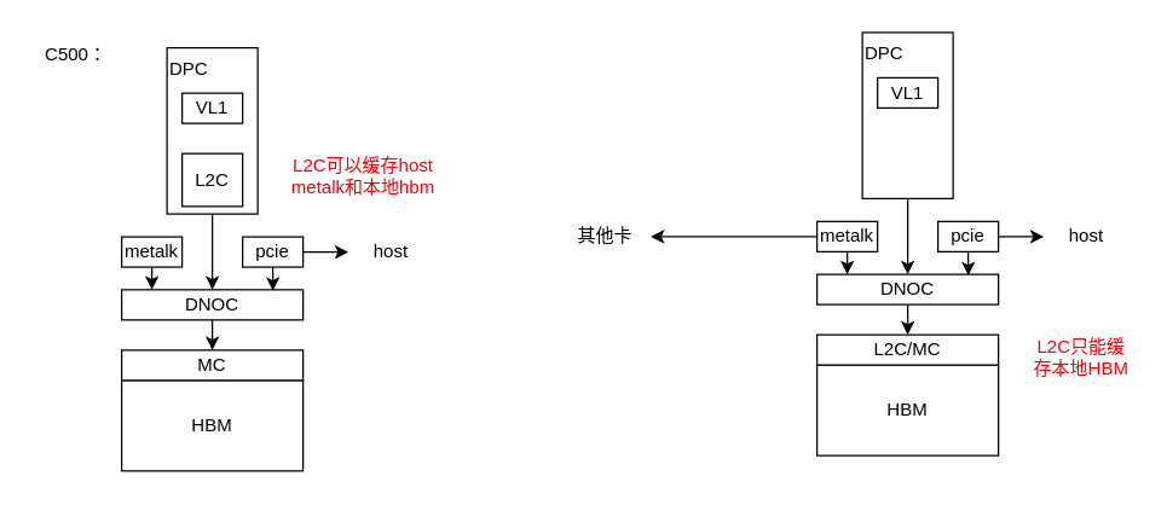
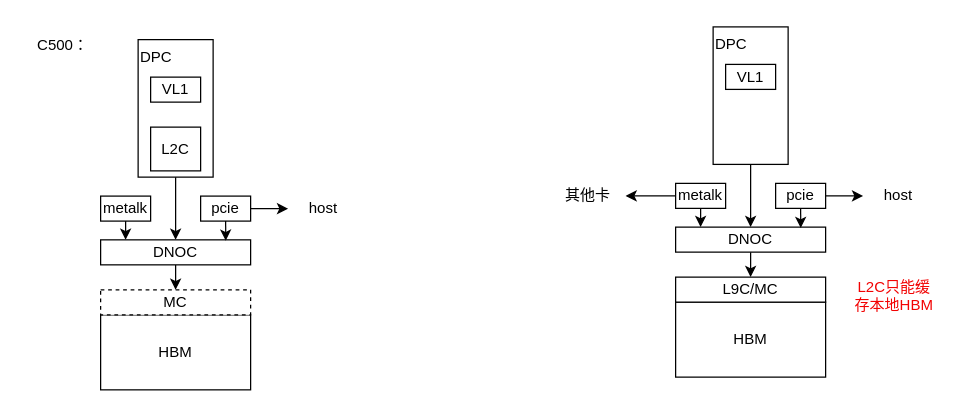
  <mxCell id="0" />
  <mxCell id="1" parent="0" />
  <mxCell id="2" value="HBM" style="rounded=0;whiteSpace=wrap;html=1;" vertex="1" parent="1"><mxGeometry x="540" y="241" width="120" height="60" as="geometry" /></mxCell>
- <mxCell id="3" value="L2C/MC" style="rounded=0;whiteSpace=wrap;html=1;" vertex="1" parent="1"><mxGeometry x="540" y="221" width="120" height="20" as="geometry" /></mxCell>
+ <mxCell id="3" value="L9C/MC" style="rounded=0;whiteSpace=wrap;html=1;" vertex="1" parent="1"><mxGeometry x="540" y="221" width="120" height="20" as="geometry" /></mxCell>
  <mxCell id="4" style="edgeStyle=orthogonalEdgeStyle;rounded=0;orthogonalLoop=1;jettySize=auto;html=1;exitX=0;exitY=0.5;exitDx=0;exitDy=0;" edge="1" parent="1" source="6" target="9"><mxGeometry relative="1" as="geometry"><mxPoint x="490" y="155.857" as="targetPoint" /></mxGeometry></mxCell>
  <mxCell id="5" style="edgeStyle=orthogonalEdgeStyle;rounded=0;orthogonalLoop=1;jettySize=auto;html=1;exitX=0.5;exitY=1;exitDx=0;exitDy=0;" edge="1" parent="1" source="6"><mxGeometry relative="1" as="geometry"><mxPoint x="560" y="181" as="targetPoint" /></mxGeometry></mxCell>
  <mxCell id="6" value="metalk" style="rounded=0;whiteSpace=wrap;html=1;" vertex="1" parent="1"><mxGeometry x="540" y="146" width="40" height="20" as="geometry" /></mxCell>
  <mxCell id="7" style="edgeStyle=orthogonalEdgeStyle;rounded=0;orthogonalLoop=1;jettySize=auto;html=1;exitX=1;exitY=0.5;exitDx=0;exitDy=0;" edge="1" parent="1" source="8" target="10"><mxGeometry relative="1" as="geometry"><mxPoint x="720" y="155.857" as="targetPoint" /></mxGeometry></mxCell>
  <mxCell id="8" value="pcie" style="rounded=0;whiteSpace=wrap;html=1;" vertex="1" parent="1"><mxGeometry x="620" y="146" width="40" height="20" as="geometry" /></mxCell>
- <mxCell id="9" value="其他卡" style="text;html=1;align=center;verticalAlign=middle;whiteSpace=wrap;rounded=0;" vertex="1" parent="1"><mxGeometry x="370" y="140.997" width="60" height="30" as="geometry" /></mxCell>
+ <mxCell id="9" value="其他卡" style="text;html=1;align=center;verticalAlign=middle;whiteSpace=wrap;rounded=0;" vertex="1" parent="1"><mxGeometry x="440" y="140.997" width="60" height="30" as="geometry" /></mxCell>
  <mxCell id="10" value="host&amp;nbsp;" style="text;html=1;align=center;verticalAlign=middle;whiteSpace=wrap;rounded=0;" vertex="1" parent="1"><mxGeometry x="690" y="140.997" width="60" height="30" as="geometry" /></mxCell>
  <mxCell id="11" value="" style="group" vertex="1" connectable="0" parent="1"><mxGeometry x="570" y="20.82" width="60" height="110" as="geometry" /></mxCell>
  <mxCell id="12" value="DPC" style="rounded=0;whiteSpace=wrap;html=1;verticalAlign=top;align=left;movable=1;resizable=1;rotatable=1;deletable=1;editable=1;locked=0;connectable=1;" vertex="1" parent="11"><mxGeometry width="60" height="110" as="geometry" /></mxCell>
  <mxCell id="13" value="VL1" style="rounded=0;whiteSpace=wrap;html=1;movable=1;resizable=1;rotatable=1;deletable=1;editable=1;locked=0;connectable=1;" vertex="1" parent="11"><mxGeometry x="10" y="30" width="40" height="20" as="geometry" /></mxCell>
  <mxCell id="14" style="edgeStyle=orthogonalEdgeStyle;rounded=0;orthogonalLoop=1;jettySize=auto;html=1;entryX=0.5;entryY=0;entryDx=0;entryDy=0;" edge="1" parent="1" source="12" target="16"><mxGeometry relative="1" as="geometry"><mxPoint x="600" y="171" as="targetPoint" /></mxGeometry></mxCell>
  <mxCell id="15" style="edgeStyle=orthogonalEdgeStyle;rounded=0;orthogonalLoop=1;jettySize=auto;html=1;exitX=0.5;exitY=1;exitDx=0;exitDy=0;entryX=0.5;entryY=0;entryDx=0;entryDy=0;" edge="1" parent="1" source="16" target="3"><mxGeometry relative="1" as="geometry" /></mxCell>
  <mxCell id="16" value="DNOC" style="rounded=0;whiteSpace=wrap;html=1;" vertex="1" parent="1"><mxGeometry x="540" y="181" width="120" height="20" as="geometry" /></mxCell>
  <mxCell id="17" style="edgeStyle=orthogonalEdgeStyle;rounded=0;orthogonalLoop=1;jettySize=auto;html=1;exitX=0.5;exitY=1;exitDx=0;exitDy=0;entryX=0.834;entryY=0.034;entryDx=0;entryDy=0;entryPerimeter=0;" edge="1" parent="1" source="8" target="16"><mxGeometry relative="1" as="geometry" /></mxCell>
  <mxCell id="18" value="C500：" style="text;html=1;align=center;verticalAlign=middle;whiteSpace=wrap;rounded=0;" vertex="1" parent="1"><mxGeometry x="20" y="20.82" width="60" height="30" as="geometry" /></mxCell>
  <mxCell id="19" value="HBM" style="rounded=0;whiteSpace=wrap;html=1;" vertex="1" parent="1"><mxGeometry x="80" y="251.18" width="120" height="60" as="geometry" /></mxCell>
- <mxCell id="20" value="MC" style="rounded=0;whiteSpace=wrap;html=1;" vertex="1" parent="1"><mxGeometry x="80" y="231.18" width="120" height="20" as="geometry" /></mxCell>
+ <mxCell id="20" value="MC" style="rounded=0;whiteSpace=wrap;html=1;dashed=1;" vertex="1" parent="1"><mxGeometry x="80" y="231.18" width="120" height="20" as="geometry" /></mxCell>
  <mxCell id="21" style="edgeStyle=orthogonalEdgeStyle;rounded=0;orthogonalLoop=1;jettySize=auto;html=1;exitX=0.5;exitY=1;exitDx=0;exitDy=0;" edge="1" source="22" parent="1"><mxGeometry relative="1" as="geometry"><mxPoint x="100" y="191.18" as="targetPoint" /></mxGeometry></mxCell>
  <mxCell id="22" value="metalk" style="rounded=0;whiteSpace=wrap;html=1;" vertex="1" parent="1"><mxGeometry x="80" y="156.18" width="40" height="20" as="geometry" /></mxCell>
  <mxCell id="23" style="edgeStyle=orthogonalEdgeStyle;rounded=0;orthogonalLoop=1;jettySize=auto;html=1;exitX=1;exitY=0.5;exitDx=0;exitDy=0;" edge="1" source="24" target="25" parent="1"><mxGeometry relative="1" as="geometry"><mxPoint x="260" y="166.037" as="targetPoint" /></mxGeometry></mxCell>
  <mxCell id="24" value="pcie" style="rounded=0;whiteSpace=wrap;html=1;" vertex="1" parent="1"><mxGeometry x="160" y="156.18" width="40" height="20" as="geometry" /></mxCell>
  <mxCell id="25" value="host&amp;nbsp;" style="text;html=1;align=center;verticalAlign=middle;whiteSpace=wrap;rounded=0;" vertex="1" parent="1"><mxGeometry x="230" y="151.177" width="60" height="30" as="geometry" /></mxCell>
  <mxCell id="26" value="" style="group" vertex="1" connectable="0" parent="1"><mxGeometry x="110" y="31" width="60" height="110" as="geometry" /></mxCell>
  <mxCell id="27" value="DPC" style="rounded=0;whiteSpace=wrap;html=1;verticalAlign=top;align=left;movable=1;resizable=1;rotatable=1;deletable=1;editable=1;locked=0;connectable=1;" vertex="1" parent="26"><mxGeometry width="60" height="110" as="geometry" /></mxCell>
  <mxCell id="28" value="L2C" style="rounded=0;whiteSpace=wrap;html=1;movable=1;resizable=1;rotatable=1;deletable=1;editable=1;locked=0;connectable=1;" vertex="1" parent="26"><mxGeometry x="10" y="70" width="40" height="35" as="geometry" /></mxCell>
  <mxCell id="29" value="VL1" style="rounded=0;whiteSpace=wrap;html=1;movable=1;resizable=1;rotatable=1;deletable=1;editable=1;locked=0;connectable=1;" vertex="1" parent="26"><mxGeometry x="10" y="30" width="40" height="20" as="geometry" /></mxCell>
  <mxCell id="30" style="edgeStyle=orthogonalEdgeStyle;rounded=0;orthogonalLoop=1;jettySize=auto;html=1;entryX=0.5;entryY=0;entryDx=0;entryDy=0;" edge="1" source="27" target="32" parent="1"><mxGeometry relative="1" as="geometry"><mxPoint x="140" y="181.18" as="targetPoint" /></mxGeometry></mxCell>
  <mxCell id="31" style="edgeStyle=orthogonalEdgeStyle;rounded=0;orthogonalLoop=1;jettySize=auto;html=1;exitX=0.5;exitY=1;exitDx=0;exitDy=0;entryX=0.5;entryY=0;entryDx=0;entryDy=0;" edge="1" source="32" target="20" parent="1"><mxGeometry relative="1" as="geometry" /></mxCell>
  <mxCell id="32" value="DNOC" style="rounded=0;whiteSpace=wrap;html=1;" vertex="1" parent="1"><mxGeometry x="80" y="191.18" width="120" height="20" as="geometry" /></mxCell>
  <mxCell id="33" style="edgeStyle=orthogonalEdgeStyle;rounded=0;orthogonalLoop=1;jettySize=auto;html=1;exitX=0.5;exitY=1;exitDx=0;exitDy=0;entryX=0.834;entryY=0.034;entryDx=0;entryDy=0;entryPerimeter=0;" edge="1" source="24" target="32" parent="1"><mxGeometry relative="1" as="geometry" /></mxCell>
  <mxCell id="34" value="&lt;font style=&quot;color: rgb(242, 2, 2);&quot;&gt;L2C只能缓存本地HBM&lt;/font&gt;" style="text;html=1;align=center;verticalAlign=middle;whiteSpace=wrap;rounded=0;" vertex="1" parent="1"><mxGeometry x="680" y="221" width="70" height="30" as="geometry" /></mxCell>
- <mxCell id="35" value="&lt;font style=&quot;color: rgb(242, 2, 2);&quot;&gt;L2C可以缓存host metalk和本地hbm&lt;/font&gt;" style="text;html=1;align=center;verticalAlign=middle;whiteSpace=wrap;rounded=0;" vertex="1" parent="1"><mxGeometry y="100.82" width="100" height="30" as="geometry" x="190" /></mxCell>
